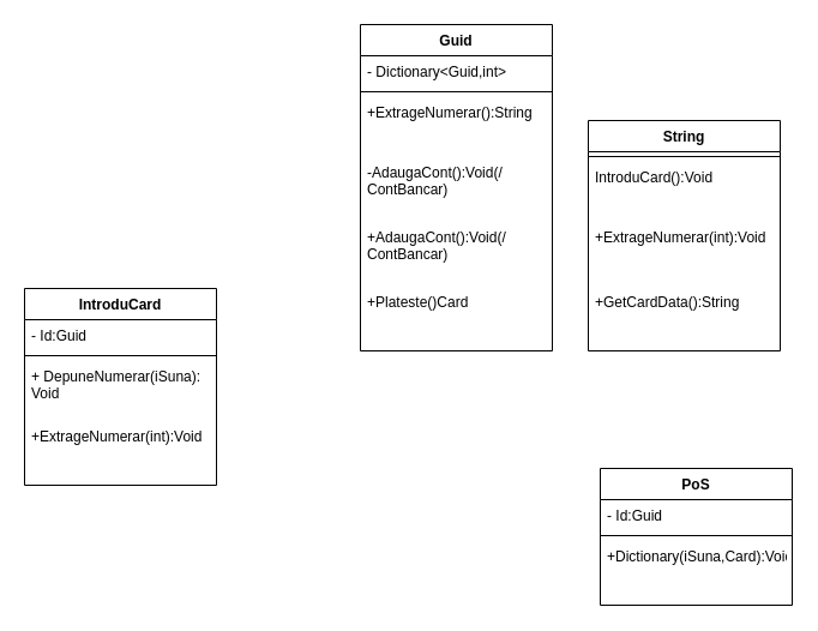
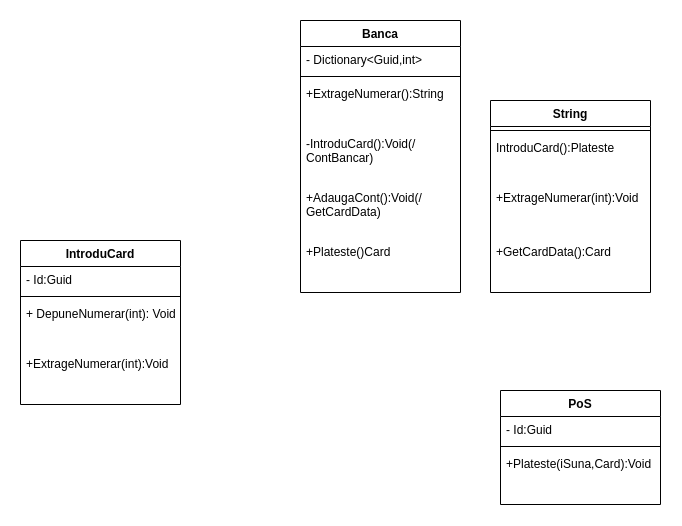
  <mxCell id="0" />
  <mxCell id="1" parent="0" />
  <mxCell id="2" value="IntroduCard" style="swimlane;fontStyle=1;align=center;verticalAlign=top;childLayout=stackLayout;horizontal=1;startSize=26;horizontalStack=0;resizeParent=1;resizeParentMax=0;resizeLast=0;collapsible=1;marginBottom=0;whiteSpace=wrap;html=1;" vertex="1" parent="1"><mxGeometry x="20" y="240" width="160" height="164" as="geometry" /></mxCell>
  <mxCell id="3" value="- Id:Guid" style="text;strokeColor=none;fillColor=none;align=left;verticalAlign=top;spacingLeft=4;spacingRight=4;overflow=hidden;rotatable=0;points=[[0,0.5],[1,0.5]];portConstraint=eastwest;whiteSpace=wrap;html=1;" vertex="1" parent="2"><mxGeometry y="26" width="160" height="26" as="geometry" /></mxCell>
  <mxCell id="4" value="" style="line;strokeWidth=1;fillColor=none;align=left;verticalAlign=middle;spacingTop=-1;spacingLeft=3;spacingRight=3;rotatable=0;labelPosition=right;points=[];portConstraint=eastwest;strokeColor=inherit;" vertex="1" parent="2"><mxGeometry y="52" width="160" height="8" as="geometry" /></mxCell>
- <mxCell id="5" value="+ DepuneNumerar(iSuna): Void" style="text;strokeColor=none;fillColor=none;align=left;verticalAlign=top;spacingLeft=4;spacingRight=4;overflow=hidden;rotatable=0;points=[[0,0.5],[1,0.5]];portConstraint=eastwest;whiteSpace=wrap;html=1;" vertex="1" parent="2"><mxGeometry y="60" width="160" height="50" as="geometry" /></mxCell>
+ <mxCell id="5" value="+ DepuneNumerar(int): Void" style="text;strokeColor=none;fillColor=none;align=left;verticalAlign=top;spacingLeft=4;spacingRight=4;overflow=hidden;rotatable=0;points=[[0,0.5],[1,0.5]];portConstraint=eastwest;whiteSpace=wrap;html=1;" vertex="1" parent="2"><mxGeometry y="60" width="160" height="50" as="geometry" /></mxCell>
  <mxCell id="6" value="+ExtrageNumerar(int):Void" style="text;strokeColor=none;fillColor=none;align=left;verticalAlign=top;spacingLeft=4;spacingRight=4;overflow=hidden;rotatable=0;points=[[0,0.5],[1,0.5]];portConstraint=eastwest;whiteSpace=wrap;html=1;" vertex="1" parent="2"><mxGeometry y="110" width="160" height="54" as="geometry" /></mxCell>
- <mxCell id="7" value="Guid" style="swimlane;fontStyle=1;align=center;verticalAlign=top;childLayout=stackLayout;horizontal=1;startSize=26;horizontalStack=0;resizeParent=1;resizeParentMax=0;resizeLast=0;collapsible=1;marginBottom=0;whiteSpace=wrap;html=1;" vertex="1" parent="1"><mxGeometry x="300" y="20" width="160" height="272" as="geometry" /></mxCell>
+ <mxCell id="7" value="Banca" style="swimlane;fontStyle=1;align=center;verticalAlign=top;childLayout=stackLayout;horizontal=1;startSize=26;horizontalStack=0;resizeParent=1;resizeParentMax=0;resizeLast=0;collapsible=1;marginBottom=0;whiteSpace=wrap;html=1;" vertex="1" parent="1"><mxGeometry x="300" y="20" width="160" height="272" as="geometry" /></mxCell>
  <mxCell id="8" value="- Dictionary&amp;lt;Guid,int&amp;gt;" style="text;strokeColor=none;fillColor=none;align=left;verticalAlign=top;spacingLeft=4;spacingRight=4;overflow=hidden;rotatable=0;points=[[0,0.5],[1,0.5]];portConstraint=eastwest;whiteSpace=wrap;html=1;" vertex="1" parent="7"><mxGeometry y="26" width="160" height="26" as="geometry" /></mxCell>
  <mxCell id="9" value="" style="line;strokeWidth=1;fillColor=none;align=left;verticalAlign=middle;spacingTop=-1;spacingLeft=3;spacingRight=3;rotatable=0;labelPosition=right;points=[];portConstraint=eastwest;strokeColor=inherit;" vertex="1" parent="7"><mxGeometry y="52" width="160" height="8" as="geometry" /></mxCell>
  <mxCell id="10" value="+ExtrageNumerar():String" style="text;strokeColor=none;fillColor=none;align=left;verticalAlign=top;spacingLeft=4;spacingRight=4;overflow=hidden;rotatable=0;points=[[0,0.5],[1,0.5]];portConstraint=eastwest;whiteSpace=wrap;html=1;" vertex="1" parent="7"><mxGeometry y="60" width="160" height="50" as="geometry" /></mxCell>
- <mxCell id="11" value="-AdaugaCont():Void(/ ContBancar)" style="text;strokeColor=none;fillColor=none;align=left;verticalAlign=top;spacingLeft=4;spacingRight=4;overflow=hidden;rotatable=0;points=[[0,0.5],[1,0.5]];portConstraint=eastwest;whiteSpace=wrap;html=1;" vertex="1" parent="7"><mxGeometry y="110" width="160" height="54" as="geometry" /></mxCell>
- <mxCell id="12" value="+AdaugaCont():Void(/ ContBancar)" style="text;strokeColor=none;fillColor=none;align=left;verticalAlign=top;spacingLeft=4;spacingRight=4;overflow=hidden;rotatable=0;points=[[0,0.5],[1,0.5]];portConstraint=eastwest;whiteSpace=wrap;html=1;" vertex="1" parent="7"><mxGeometry y="164" width="160" height="54" as="geometry" /></mxCell>
+ <mxCell id="11" value="-IntroduCard():Void(/ ContBancar)" style="text;strokeColor=none;fillColor=none;align=left;verticalAlign=top;spacingLeft=4;spacingRight=4;overflow=hidden;rotatable=0;points=[[0,0.5],[1,0.5]];portConstraint=eastwest;whiteSpace=wrap;html=1;" vertex="1" parent="7"><mxGeometry y="110" width="160" height="54" as="geometry" /></mxCell>
+ <mxCell id="12" value="+AdaugaCont():Void(/ GetCardData)" style="text;strokeColor=none;fillColor=none;align=left;verticalAlign=top;spacingLeft=4;spacingRight=4;overflow=hidden;rotatable=0;points=[[0,0.5],[1,0.5]];portConstraint=eastwest;whiteSpace=wrap;html=1;" vertex="1" parent="7"><mxGeometry y="164" width="160" height="54" as="geometry" /></mxCell>
  <mxCell id="13" value="+Plateste()Card" style="text;strokeColor=none;fillColor=none;align=left;verticalAlign=top;spacingLeft=4;spacingRight=4;overflow=hidden;rotatable=0;points=[[0,0.5],[1,0.5]];portConstraint=eastwest;whiteSpace=wrap;html=1;" vertex="1" parent="7"><mxGeometry y="218" width="160" height="54" as="geometry" /></mxCell>
  <mxCell id="14" value="String" style="swimlane;fontStyle=1;align=center;verticalAlign=top;childLayout=stackLayout;horizontal=1;startSize=26;horizontalStack=0;resizeParent=1;resizeParentMax=0;resizeLast=0;collapsible=1;marginBottom=0;whiteSpace=wrap;html=1;" vertex="1" parent="1"><mxGeometry x="490" y="100" width="160" height="192" as="geometry" /></mxCell>
  <mxCell id="15" value="" style="line;strokeWidth=1;fillColor=none;align=left;verticalAlign=middle;spacingTop=-1;spacingLeft=3;spacingRight=3;rotatable=0;labelPosition=right;points=[];portConstraint=eastwest;strokeColor=inherit;" vertex="1" parent="14"><mxGeometry y="26" width="160" height="8" as="geometry" /></mxCell>
- <mxCell id="16" value="IntroduCard():Void" style="text;strokeColor=none;fillColor=none;align=left;verticalAlign=top;spacingLeft=4;spacingRight=4;overflow=hidden;rotatable=0;points=[[0,0.5],[1,0.5]];portConstraint=eastwest;whiteSpace=wrap;html=1;" vertex="1" parent="14"><mxGeometry y="34" width="160" height="50" as="geometry" /></mxCell>
+ <mxCell id="16" value="IntroduCard():Plateste" style="text;strokeColor=none;fillColor=none;align=left;verticalAlign=top;spacingLeft=4;spacingRight=4;overflow=hidden;rotatable=0;points=[[0,0.5],[1,0.5]];portConstraint=eastwest;whiteSpace=wrap;html=1;" vertex="1" parent="14"><mxGeometry y="34" width="160" height="50" as="geometry" /></mxCell>
  <mxCell id="17" value="+ExtrageNumerar(int):Void" style="text;strokeColor=none;fillColor=none;align=left;verticalAlign=top;spacingLeft=4;spacingRight=4;overflow=hidden;rotatable=0;points=[[0,0.5],[1,0.5]];portConstraint=eastwest;whiteSpace=wrap;html=1;" vertex="1" parent="14"><mxGeometry y="84" width="160" height="54" as="geometry" /></mxCell>
- <mxCell id="18" value="+GetCardData():String" style="text;strokeColor=none;fillColor=none;align=left;verticalAlign=top;spacingLeft=4;spacingRight=4;overflow=hidden;rotatable=0;points=[[0,0.5],[1,0.5]];portConstraint=eastwest;whiteSpace=wrap;html=1;" vertex="1" parent="14"><mxGeometry y="138" width="160" height="54" as="geometry" /></mxCell>
+ <mxCell id="18" value="+GetCardData():Card" style="text;strokeColor=none;fillColor=none;align=left;verticalAlign=top;spacingLeft=4;spacingRight=4;overflow=hidden;rotatable=0;points=[[0,0.5],[1,0.5]];portConstraint=eastwest;whiteSpace=wrap;html=1;" vertex="1" parent="14"><mxGeometry y="138" width="160" height="54" as="geometry" /></mxCell>
  <mxCell id="19" value="PoS" style="swimlane;fontStyle=1;align=center;verticalAlign=top;childLayout=stackLayout;horizontal=1;startSize=26;horizontalStack=0;resizeParent=1;resizeParentMax=0;resizeLast=0;collapsible=1;marginBottom=0;whiteSpace=wrap;html=1;" vertex="1" parent="1"><mxGeometry x="500" y="390" width="160" height="114" as="geometry" /></mxCell>
  <mxCell id="20" value="- Id:Guid" style="text;strokeColor=none;fillColor=none;align=left;verticalAlign=top;spacingLeft=4;spacingRight=4;overflow=hidden;rotatable=0;points=[[0,0.5],[1,0.5]];portConstraint=eastwest;whiteSpace=wrap;html=1;" vertex="1" parent="19"><mxGeometry y="26" width="160" height="26" as="geometry" /></mxCell>
  <mxCell id="21" value="" style="line;strokeWidth=1;fillColor=none;align=left;verticalAlign=middle;spacingTop=-1;spacingLeft=3;spacingRight=3;rotatable=0;labelPosition=right;points=[];portConstraint=eastwest;strokeColor=inherit;" vertex="1" parent="19"><mxGeometry y="52" width="160" height="8" as="geometry" /></mxCell>
- <mxCell id="22" value="+Dictionary(iSuna,Card):Void" style="text;strokeColor=none;fillColor=none;align=left;verticalAlign=top;spacingLeft=4;spacingRight=4;overflow=hidden;rotatable=0;points=[[0,0.5],[1,0.5]];portConstraint=eastwest;whiteSpace=wrap;html=1;" vertex="1" parent="19"><mxGeometry y="60" width="160" height="54" as="geometry" /></mxCell>
+ <mxCell id="22" value="+Plateste(iSuna,Card):Void" style="text;strokeColor=none;fillColor=none;align=left;verticalAlign=top;spacingLeft=4;spacingRight=4;overflow=hidden;rotatable=0;points=[[0,0.5],[1,0.5]];portConstraint=eastwest;whiteSpace=wrap;html=1;" vertex="1" parent="19"><mxGeometry y="60" width="160" height="54" as="geometry" /></mxCell>
